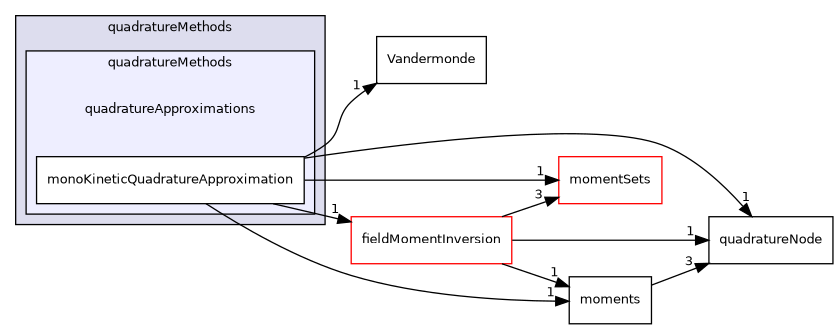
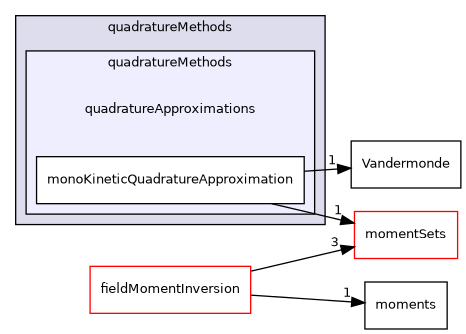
  digraph {
    compound=true
    rankdir=LR
    node [fontname=Helvetica fontsize=10 shape=box]
    edge [headlabel=1 labeldistance=1.5 labelfontname=Helvetica labelfontsize=10]
    n1 [label=quadratureApproximations shape=plaintext]
    n2 [color=black fillcolor=white label=monoKineticQuadratureApproximation style=filled]
    n3 [label=Vandermonde]
    n4 [color=red label=momentSets]
    n5 [label=moments]
    n6 [color=red label=fieldMomentInversion]
-   n7 [label=quadratureNode]
    subgraph cluster_1 {
      bgcolor="#ddddee"
      fontname=Helvetica
      fontsize=10
      label=quadratureMethods
      pencolor=black
      subgraph cluster_2 {
        bgcolor="#eeeeff"
        fontname=Helvetica
        fontsize=10
        pencolor=black
        n1
        n2
      }
    }
    n2 -> n3
    n2 -> n4
-   n2 -> n5
-   n2 -> n6
-   n2 -> n7
-   n5 -> n7 [headlabel=3]
    n6 -> n4 [headlabel=3]
    n6 -> n5
-   n6 -> n7
  }
